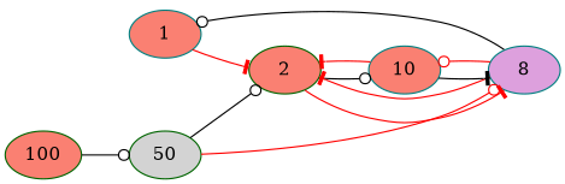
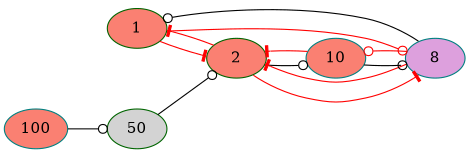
  digraph {
    rankdir=LR
    node [color=teal fillcolor=salmon style=filled]
    edge [arrowhead=tee color=red]
-   1
+   1 [color=darkgreen]
    2 [color=darkgreen]
    n3 [fillcolor=plum label=8]
    10
    50 [color=darkgreen fillcolor=lightgrey]
-   100 [color=darkgreen]
+   100
    1 -> 2
-   50 -> n3 [arrowhead=odot]
+   1 -> n3 [arrowhead=odot]
+   2 -> 1
    2 -> n3
    2 -> 10 [arrowhead=odot color=""]
    n3 -> 1 [arrowhead=odot color=""]
    n3 -> 2
    n3 -> 10 [arrowhead=odot]
    10 -> 2
-   10 -> n3 [color=""]
+   10 -> n3 [arrowhead=odot color=""]
    50 -> 2 [arrowhead=odot color=""]
    100 -> 50 [arrowhead=odot color=""]
  }
